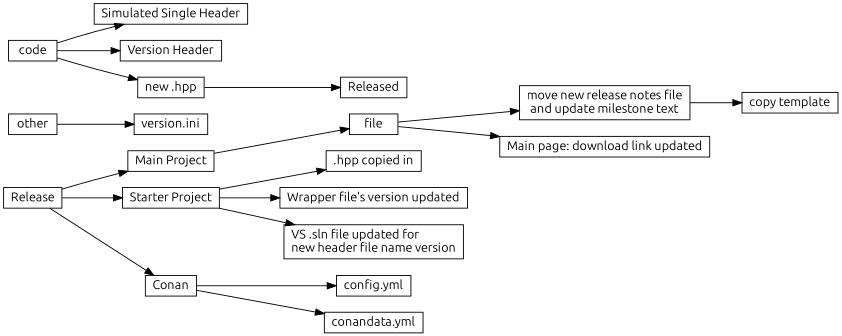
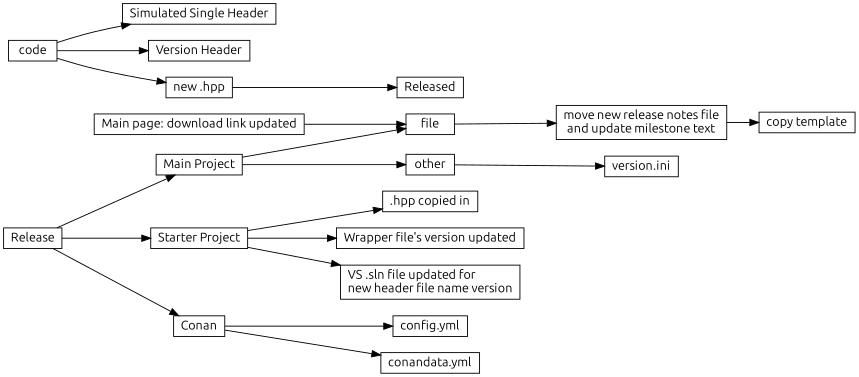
  digraph {
    fontname=Ubuntu
    rankdir=LR
    node [fontname=Ubuntu fontsize=14 shape=box]
    edge [fontname=Ubuntu fontsize=14]
    Release [height=0.25]
    "Main Project" [height=0.25]
    "Starter Project" [height=0.25]
    Conan [height=0.25]
    n5 [height=0.25 label=file]
    other [height=0.25]
    ".hpp copied in" [height=0.25]
    "Wrapper file's version updated" [height=0.25]
    "VS .sln file updated for\lnew header file name version" [height=0.25]
    "config.yml" [height=0.25]
    "conandata.yml" [height=0.25]
    "move new release notes file\land update milestone text" [height=0.25]
    "Main page: download link updated" [height=0.25]
    code [height=0.25]
    "Simulated Single Header" [height=0.25]
    "Version Header" [height=0.25]
    "new .hpp" [height=0.25]
    "version.ini" [height=0.25]
    "copy template" [height=0.25]
    Released [height=0.25]
    Release -> "Main Project"
    Release -> "Starter Project"
    Release -> Conan
    "Main Project" -> n5
+   "Main Project" -> other
    "Starter Project" -> ".hpp copied in"
    "Starter Project" -> "Wrapper file's version updated"
    "Starter Project" -> "VS .sln file updated for\lnew header file name version"
    Conan -> "config.yml"
    Conan -> "conandata.yml"
    n5 -> "move new release notes file\land update milestone text"
-   n5 -> "Main page: download link updated"
+   "Main page: download link updated" -> n5
    other -> "version.ini"
    "move new release notes file\land update milestone text" -> "copy template"
    code -> "Simulated Single Header"
    code -> "Version Header"
    code -> "new .hpp"
    "new .hpp" -> Released
  }
